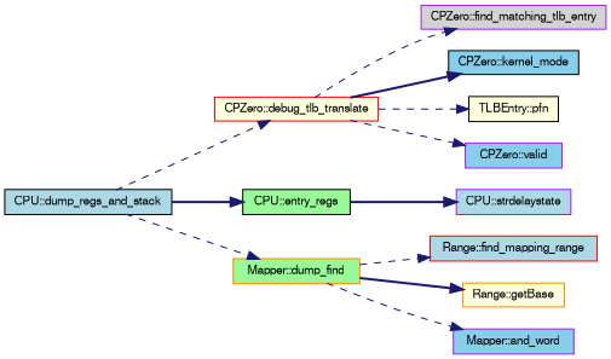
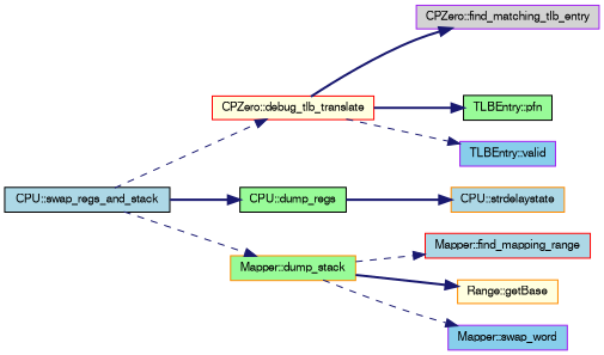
  digraph {
    rankdir=LR
    node [color=black fillcolor=lightblue fontname=FreeSans fontsize=10 shape=record style=filled]
    edge [color=midnightblue fontname=FreeSans fontsize=10 labelfontname=FreeSans labelfontsize=10 style=dashed]
-   n1 [fontcolor=black height=0.2 label="CPU::dump_regs_and_stack" width=0.4]
+   n1 [fontcolor=black height=0.2 label="CPU::swap_regs_and_stack" width=0.4]
    n2 [color=red fillcolor=lightyellow height=0.2 label="CPZero::debug_tlb_translate" width=0.4]
-   n3 [fillcolor=palegreen height=0.2 label="CPU::entry_regs" width=0.4]
-   n4 [color=darkorange fillcolor=palegreen height=0.2 label="Mapper::dump_find" width=0.4]
+   n3 [fillcolor=palegreen height=0.2 label="CPU::dump_regs" width=0.4]
+   n4 [color=darkorange fillcolor=palegreen height=0.2 label="Mapper::dump_stack" width=0.4]
    n5 [color=purple fillcolor=lightgrey height=0.2 label="CPZero::find_matching_tlb_entry" width=0.4]
-   n6 [fillcolor=skyblue height=0.2 label="CPZero::kernel_mode" width=0.4]
-   n7 [fillcolor=lightyellow height=0.2 label="TLBEntry::pfn" width=0.4]
-   n8 [color=purple fillcolor=skyblue height=0.2 label="CPZero::valid" width=0.4]
-   n9 [color=purple height=0.2 label="CPU::strdelaystate" width=0.4]
-   n10 [color=red height=0.2 label="Range::find_mapping_range" width=0.4]
+   n7 [fillcolor=palegreen height=0.2 label="TLBEntry::pfn" width=0.4]
+   n8 [color=purple fillcolor=skyblue height=0.2 label="TLBEntry::valid" width=0.4]
+   n9 [color=darkorange height=0.2 label="CPU::strdelaystate" width=0.4]
+   n10 [color=red height=0.2 label="Mapper::find_mapping_range" width=0.4]
    n11 [color=darkorange fillcolor=lightyellow height=0.2 label="Range::getBase" width=0.4]
-   n12 [color=purple fillcolor=skyblue height=0.2 label="Mapper::and_word" width=0.4]
+   n12 [color=purple fillcolor=skyblue height=0.2 label="Mapper::swap_word" width=0.4]
    n1 -> n2
    n1 -> n3 [style=bold]
    n1 -> n4
-   n2 -> n5
-   n2 -> n6 [style=bold]
-   n2 -> n7
+   n2 -> n5 [style=bold]
+   n2 -> n7 [style=bold]
    n2 -> n8
    n3 -> n9 [style=bold]
    n4 -> n10
    n4 -> n11 [style=bold]
    n4 -> n12
  }
